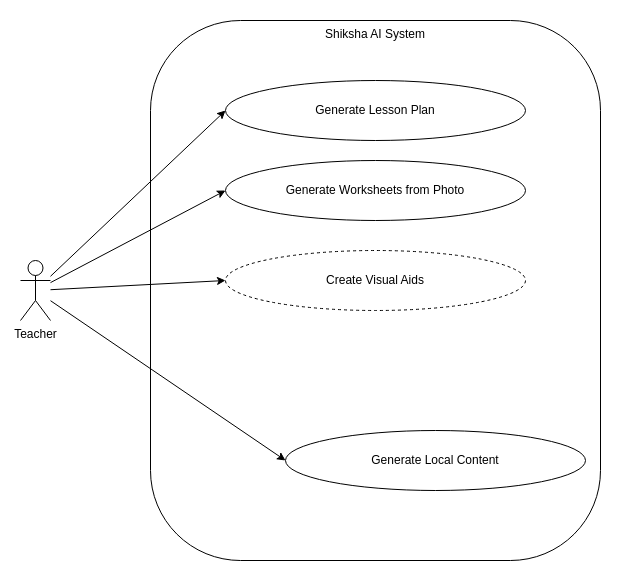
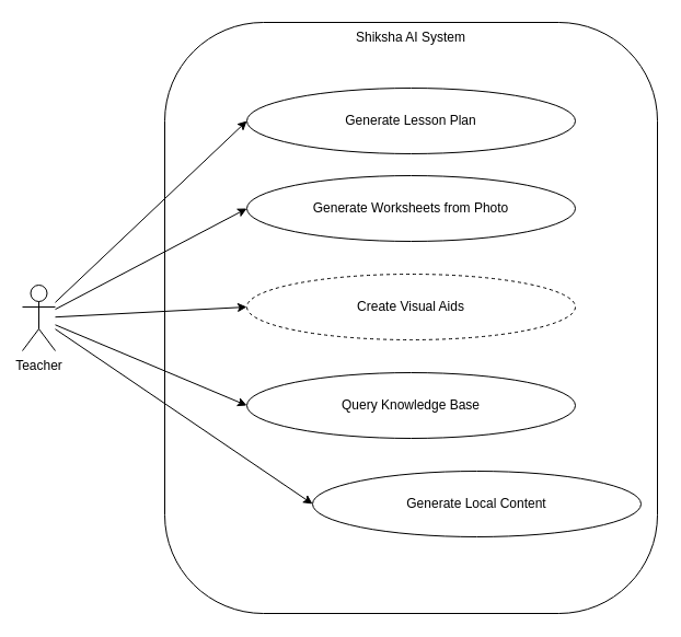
  <mxCell id="0" />
  <mxCell id="1" parent="0" />
  <mxCell id="2" value="Teacher" style="shape=umlActor;verticalLabelPosition=bottom;verticalAlign=top;html=1;outlineConnect=0;" vertex="1" parent="1"><mxGeometry x="20" y="260" width="30" height="60" as="geometry" /></mxCell>
  <mxCell id="3" value="Shiksha AI System" style="rounded=1;whiteSpace=wrap;html=1;arcSize=20;verticalAlign=top;align=center;" vertex="1" parent="1"><mxGeometry x="150" y="20" width="450" height="540" as="geometry" /></mxCell>
  <mxCell id="4" value="Generate Lesson Plan" style="ellipse;whiteSpace=wrap;html=1;align=center;" vertex="1" parent="3"><mxGeometry x="75" y="60" width="300" height="60" as="geometry" /></mxCell>
  <mxCell id="5" value="Generate Worksheets from Photo" style="ellipse;whiteSpace=wrap;html=1;align=center;" vertex="1" parent="3"><mxGeometry x="75" y="140" width="300" height="60" as="geometry" /></mxCell>
  <mxCell id="6" value="Create Visual Aids" style="ellipse;whiteSpace=wrap;html=1;align=center;dashed=1;" vertex="1" parent="3"><mxGeometry x="75" y="230" width="300" height="60" as="geometry" /></mxCell>
+ <mxCell id="7" value="Query Knowledge Base" style="ellipse;whiteSpace=wrap;html=1;align=center;" vertex="1" parent="3"><mxGeometry x="75" y="320" width="300" height="60" as="geometry" /></mxCell>
  <mxCell id="8" value="Generate Local Content" style="ellipse;whiteSpace=wrap;html=1;align=center;" vertex="1" parent="3"><mxGeometry x="135" y="410" width="300" height="60" as="geometry" /></mxCell>
  <mxCell id="9" style="endArrow=classic;html=1;rounded=0;entryX=0;entryY=0.5;" edge="1" parent="1" source="2" target="4"><mxGeometry relative="1" as="geometry" /></mxCell>
  <mxCell id="10" style="endArrow=classic;html=1;rounded=0;entryX=0;entryY=0.5;" edge="1" parent="1" source="2" target="5"><mxGeometry relative="1" as="geometry" /></mxCell>
  <mxCell id="11" style="endArrow=classic;html=1;rounded=0;entryX=0;entryY=0.5;" edge="1" parent="1" source="2" target="6"><mxGeometry relative="1" as="geometry" /></mxCell>
+ <mxCell id="12" style="endArrow=classic;html=1;rounded=0;entryX=0;entryY=0.5;" edge="1" parent="1" source="2" target="7"><mxGeometry relative="1" as="geometry" /></mxCell>
  <mxCell id="13" style="endArrow=classic;html=1;rounded=0;entryX=0;entryY=0.5;" edge="1" parent="1" source="2" target="8"><mxGeometry relative="1" as="geometry" /></mxCell>
